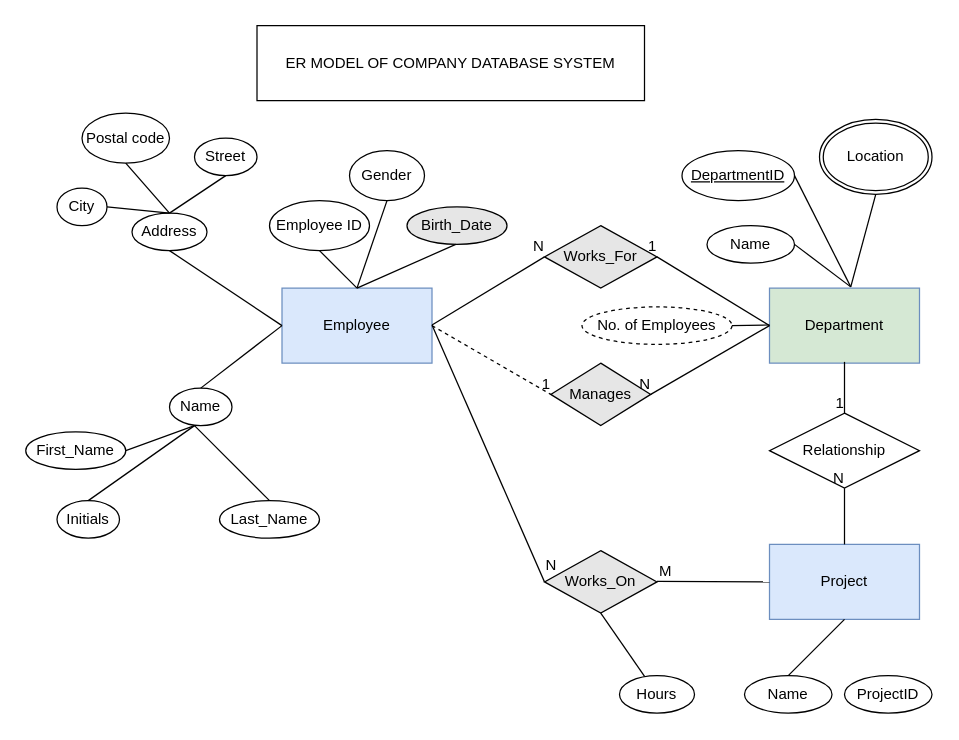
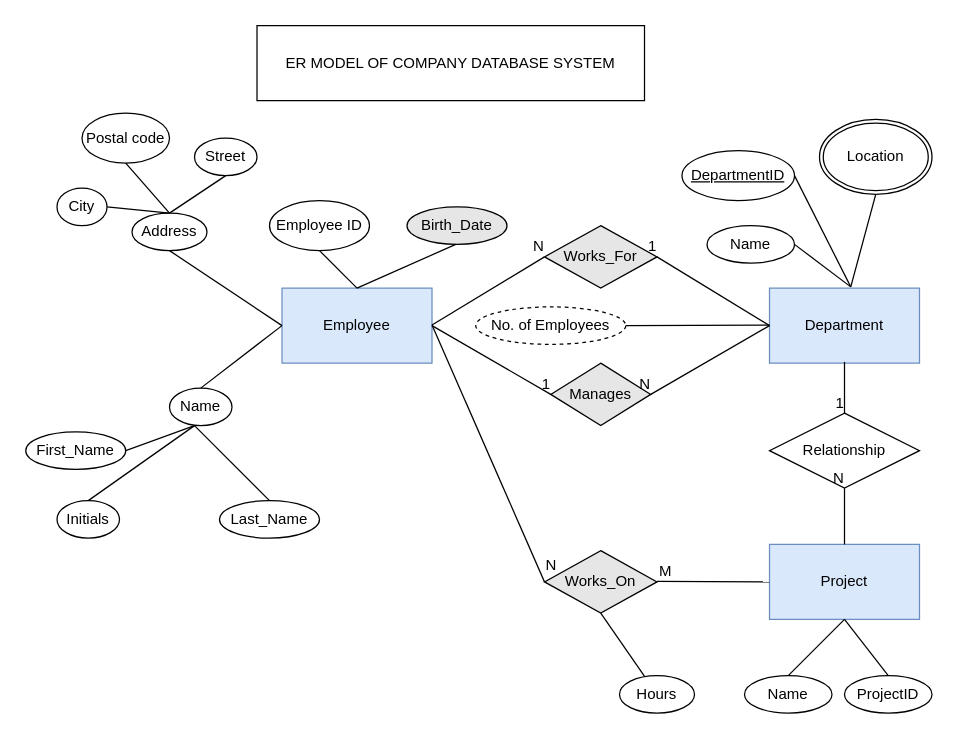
  <mxCell id="0" />
  <mxCell id="1" parent="0" />
  <mxCell id="2" value="Employee" style="rounded=0;whiteSpace=wrap;html=1;fillColor=#dae8fc;strokeColor=#6c8ebf;" vertex="1" parent="1"><mxGeometry x="225" y="230" width="120" height="60" as="geometry" /></mxCell>
- <mxCell id="3" value="Department" style="rounded=0;whiteSpace=wrap;html=1;fillColor=#d5e8d4;strokeColor=#6c8ebf;" vertex="1" parent="1"><mxGeometry x="615" y="230" width="120" height="60" as="geometry" /></mxCell>
+ <mxCell id="3" value="Department" style="rounded=0;whiteSpace=wrap;html=1;fillColor=#dae8fc;strokeColor=#6c8ebf;" vertex="1" parent="1"><mxGeometry x="615" y="230" width="120" height="60" as="geometry" /></mxCell>
  <mxCell id="4" value="Project" style="rounded=0;whiteSpace=wrap;html=1;fillColor=#dae8fc;strokeColor=#6c8ebf;" vertex="1" parent="1"><mxGeometry x="615" y="435" width="120" height="60" as="geometry" /></mxCell>
  <mxCell id="5" value="Employee ID" style="ellipse;whiteSpace=wrap;html=1;" vertex="1" parent="1"><mxGeometry x="215" y="160" width="80" height="40" as="geometry" /></mxCell>
- <mxCell id="6" value="Gender" style="ellipse;whiteSpace=wrap;html=1;" vertex="1" parent="1"><mxGeometry x="279" y="120" width="60" height="40" as="geometry" /></mxCell>
  <mxCell id="7" value="Birth_Date" style="ellipse;whiteSpace=wrap;html=1;fillColor=#e6e6e6;" vertex="1" parent="1"><mxGeometry x="325" y="165" width="80" height="30" as="geometry" /></mxCell>
- <mxCell id="8" value="" style="endArrow=none;html=1;rounded=0;exitX=0.5;exitY=0;exitDx=0;exitDy=0;entryX=0.5;entryY=1;entryDx=0;entryDy=0;" edge="1" parent="1" source="2" target="6"><mxGeometry width="50" height="50" relative="1" as="geometry"><mxPoint x="275" y="210" as="sourcePoint" /><mxPoint x="325" y="160" as="targetPoint" /></mxGeometry></mxCell>
  <mxCell id="9" value="" style="endArrow=none;html=1;rounded=0;" edge="1" parent="1"><mxGeometry width="50" height="50" relative="1" as="geometry"><mxPoint x="285" y="230" as="sourcePoint" /><mxPoint x="255" y="200" as="targetPoint" /></mxGeometry></mxCell>
  <mxCell id="10" value="" style="endArrow=none;html=1;rounded=0;exitX=0.5;exitY=0;exitDx=0;exitDy=0;" edge="1" parent="1" source="2"><mxGeometry width="50" height="50" relative="1" as="geometry"><mxPoint x="314" y="245" as="sourcePoint" /><mxPoint x="364" y="195" as="targetPoint" /></mxGeometry></mxCell>
  <mxCell id="11" value="Postal code" style="ellipse;whiteSpace=wrap;html=1;" vertex="1" parent="1"><mxGeometry x="65" y="90" width="70" height="40" as="geometry" /></mxCell>
  <mxCell id="12" value="Street" style="ellipse;whiteSpace=wrap;html=1;" vertex="1" parent="1"><mxGeometry x="155" y="110" width="50" height="30" as="geometry" /></mxCell>
  <mxCell id="13" value="City" style="ellipse;whiteSpace=wrap;html=1;" vertex="1" parent="1"><mxGeometry x="45" y="150" width="40" height="30" as="geometry" /></mxCell>
  <mxCell id="14" value="Address" style="ellipse;whiteSpace=wrap;html=1;" vertex="1" parent="1"><mxGeometry x="105" y="170" width="60" height="30" as="geometry" /></mxCell>
  <mxCell id="15" value="" style="endArrow=none;html=1;rounded=0;exitX=0.5;exitY=1;exitDx=0;exitDy=0;" edge="1" parent="1" source="14"><mxGeometry width="50" height="50" relative="1" as="geometry"><mxPoint x="175" y="310" as="sourcePoint" /><mxPoint x="225" y="260" as="targetPoint" /></mxGeometry></mxCell>
  <mxCell id="16" value="" style="endArrow=none;html=1;rounded=0;exitX=1;exitY=0.5;exitDx=0;exitDy=0;" edge="1" parent="1" source="13"><mxGeometry width="50" height="50" relative="1" as="geometry"><mxPoint x="85" y="220" as="sourcePoint" /><mxPoint x="135" y="170" as="targetPoint" /></mxGeometry></mxCell>
  <mxCell id="17" value="" style="endArrow=none;html=1;rounded=0;exitX=0.5;exitY=1;exitDx=0;exitDy=0;" edge="1" parent="1" source="11"><mxGeometry width="50" height="50" relative="1" as="geometry"><mxPoint x="85" y="220" as="sourcePoint" /><mxPoint x="135" y="170" as="targetPoint" /></mxGeometry></mxCell>
  <mxCell id="18" value="" style="endArrow=none;html=1;rounded=0;exitX=0.5;exitY=1;exitDx=0;exitDy=0;" edge="1" parent="1" source="12"><mxGeometry width="50" height="50" relative="1" as="geometry"><mxPoint x="85" y="220" as="sourcePoint" /><mxPoint x="135" y="170" as="targetPoint" /></mxGeometry></mxCell>
  <mxCell id="19" value="Name" style="ellipse;whiteSpace=wrap;html=1;" vertex="1" parent="1"><mxGeometry x="135" y="310" width="50" height="30" as="geometry" /></mxCell>
  <mxCell id="20" value="First_Name" style="ellipse;whiteSpace=wrap;html=1;" vertex="1" parent="1"><mxGeometry x="20" y="345" width="80" height="30" as="geometry" /></mxCell>
  <mxCell id="21" value="Last_Name" style="ellipse;whiteSpace=wrap;html=1;" vertex="1" parent="1"><mxGeometry x="175" y="400" width="80" height="30" as="geometry" /></mxCell>
  <mxCell id="22" value="Initials" style="ellipse;whiteSpace=wrap;html=1;" vertex="1" parent="1"><mxGeometry x="45" y="400" width="50" height="30" as="geometry" /></mxCell>
  <mxCell id="23" value="" style="endArrow=none;html=1;rounded=0;exitX=0.5;exitY=0;exitDx=0;exitDy=0;" edge="1" parent="1" source="19"><mxGeometry width="50" height="50" relative="1" as="geometry"><mxPoint x="175" y="320" as="sourcePoint" /><mxPoint x="225" y="260" as="targetPoint" /></mxGeometry></mxCell>
  <mxCell id="24" value="" style="endArrow=none;html=1;rounded=0;exitX=0.5;exitY=0;exitDx=0;exitDy=0;" edge="1" parent="1" source="22"><mxGeometry width="50" height="50" relative="1" as="geometry"><mxPoint x="105" y="390" as="sourcePoint" /><mxPoint x="155" y="340" as="targetPoint" /></mxGeometry></mxCell>
  <mxCell id="25" value="" style="endArrow=none;html=1;rounded=0;exitX=1;exitY=0.5;exitDx=0;exitDy=0;" edge="1" parent="1" source="20"><mxGeometry width="50" height="50" relative="1" as="geometry"><mxPoint x="105" y="390" as="sourcePoint" /><mxPoint x="155" y="340" as="targetPoint" /></mxGeometry></mxCell>
  <mxCell id="26" value="" style="endArrow=none;html=1;rounded=0;exitX=0.5;exitY=0;exitDx=0;exitDy=0;" edge="1" parent="1" source="21"><mxGeometry width="50" height="50" relative="1" as="geometry"><mxPoint x="105" y="390" as="sourcePoint" /><mxPoint x="155" y="340" as="targetPoint" /></mxGeometry></mxCell>
  <mxCell id="27" value="Works_For" style="rhombus;whiteSpace=wrap;html=1;fillColor=#E6E6E6;" vertex="1" parent="1"><mxGeometry x="435" y="180" width="90" height="50" as="geometry" /></mxCell>
  <mxCell id="28" value="Manages" style="rhombus;whiteSpace=wrap;html=1;fillColor=#E6E6E6;" vertex="1" parent="1"><mxGeometry x="440" y="290" width="80" height="50" as="geometry" /></mxCell>
- <mxCell id="29" value="No. of Employees" style="ellipse;whiteSpace=wrap;html=1;align=center;dashed=1;fillColor=#FFFFFF;" vertex="1" parent="1"><mxGeometry x="465" y="245" width="120" height="30" as="geometry" /></mxCell>
+ <mxCell id="29" value="No. of Employees" style="ellipse;whiteSpace=wrap;html=1;align=center;dashed=1;fillColor=#FFFFFF;" vertex="1" parent="1"><mxGeometry x="380" y="245" width="120" height="30" as="geometry" /></mxCell>
  <mxCell id="30" value="" style="endArrow=none;html=1;rounded=0;exitX=1;exitY=0.5;exitDx=0;exitDy=0;" edge="1" parent="1" source="29"><mxGeometry relative="1" as="geometry"><mxPoint x="595" y="260" as="sourcePoint" /><mxPoint x="615" y="259.5" as="targetPoint" /></mxGeometry></mxCell>
  <mxCell id="31" value="Name" style="ellipse;whiteSpace=wrap;html=1;align=center;fillColor=#FFFFFF;" vertex="1" parent="1"><mxGeometry x="565" y="180" width="70" height="30" as="geometry" /></mxCell>
  <mxCell id="32" value="&lt;u&gt;DepartmentID&lt;/u&gt;" style="ellipse;whiteSpace=wrap;html=1;align=center;fillColor=#FFFFFF;" vertex="1" parent="1"><mxGeometry x="545" y="120" width="90" height="40" as="geometry" /></mxCell>
  <mxCell id="33" value="Location" style="ellipse;shape=doubleEllipse;margin=3;whiteSpace=wrap;html=1;align=center;fillColor=#FFFFFF;" vertex="1" parent="1"><mxGeometry x="655" y="95" width="90" height="60" as="geometry" /></mxCell>
  <mxCell id="34" value="" style="endArrow=none;html=1;rounded=0;exitX=0.5;exitY=1;exitDx=0;exitDy=0;" edge="1" parent="1" source="33"><mxGeometry relative="1" as="geometry"><mxPoint x="520" y="229" as="sourcePoint" /><mxPoint x="680" y="229" as="targetPoint" /></mxGeometry></mxCell>
  <mxCell id="35" value="" style="endArrow=none;html=1;rounded=0;exitX=1;exitY=0.5;exitDx=0;exitDy=0;" edge="1" parent="1" source="32"><mxGeometry relative="1" as="geometry"><mxPoint x="520" y="229" as="sourcePoint" /><mxPoint x="680" y="229" as="targetPoint" /></mxGeometry></mxCell>
  <mxCell id="36" value="" style="endArrow=none;html=1;rounded=0;exitX=1;exitY=0.5;exitDx=0;exitDy=0;" edge="1" parent="1" source="31"><mxGeometry relative="1" as="geometry"><mxPoint x="520" y="229" as="sourcePoint" /><mxPoint x="680" y="229" as="targetPoint" /></mxGeometry></mxCell>
  <mxCell id="37" value="" style="endArrow=none;html=1;rounded=0;entryX=0;entryY=0.5;entryDx=0;entryDy=0;" edge="1" parent="1" target="27"><mxGeometry relative="1" as="geometry"><mxPoint x="345" y="259.5" as="sourcePoint" /><mxPoint x="505" y="259.5" as="targetPoint" /></mxGeometry></mxCell>
  <mxCell id="38" value="N" style="resizable=0;html=1;align=right;verticalAlign=bottom;fillColor=#FFFFFF;" connectable="0" vertex="1" parent="37"><mxGeometry x="1" relative="1" as="geometry" /></mxCell>
  <mxCell id="39" value="" style="endArrow=none;html=1;rounded=0;exitX=0;exitY=0.5;exitDx=0;exitDy=0;entryX=1;entryY=0.5;entryDx=0;entryDy=0;" edge="1" parent="1" source="3" target="27"><mxGeometry relative="1" as="geometry"><mxPoint x="375" y="290" as="sourcePoint" /><mxPoint x="535" y="290" as="targetPoint" /></mxGeometry></mxCell>
  <mxCell id="40" value="1" style="resizable=0;html=1;align=right;verticalAlign=bottom;fillColor=#FFFFFF;" connectable="0" vertex="1" parent="39"><mxGeometry x="1" relative="1" as="geometry" /></mxCell>
- <mxCell id="41" value="" style="endArrow=none;html=1;rounded=0;exitX=1;exitY=0.5;exitDx=0;exitDy=0;entryX=0;entryY=0.5;entryDx=0;entryDy=0;dashed=1;" edge="1" parent="1" source="2" target="28"><mxGeometry relative="1" as="geometry"><mxPoint x="375" y="290" as="sourcePoint" /><mxPoint x="535" y="290" as="targetPoint" /></mxGeometry></mxCell>
+ <mxCell id="41" value="" style="endArrow=none;html=1;rounded=0;exitX=1;exitY=0.5;exitDx=0;exitDy=0;entryX=0;entryY=0.5;entryDx=0;entryDy=0;" edge="1" parent="1" source="2" target="28"><mxGeometry relative="1" as="geometry"><mxPoint x="375" y="290" as="sourcePoint" /><mxPoint x="535" y="290" as="targetPoint" /></mxGeometry></mxCell>
  <mxCell id="42" value="1" style="resizable=0;html=1;align=right;verticalAlign=bottom;fillColor=#FFFFFF;" connectable="0" vertex="1" parent="41"><mxGeometry x="1" relative="1" as="geometry" /></mxCell>
  <mxCell id="43" value="" style="endArrow=none;html=1;rounded=0;entryX=1;entryY=0.5;entryDx=0;entryDy=0;" edge="1" parent="1" target="28"><mxGeometry relative="1" as="geometry"><mxPoint x="615" y="260" as="sourcePoint" /><mxPoint x="475" y="380" as="targetPoint" /></mxGeometry></mxCell>
  <mxCell id="44" value="N" style="resizable=0;html=1;align=right;verticalAlign=bottom;fillColor=#FFFFFF;" connectable="0" vertex="1" parent="43"><mxGeometry x="1" relative="1" as="geometry" /></mxCell>
  <mxCell id="45" value="Works_On" style="rhombus;whiteSpace=wrap;html=1;fillColor=#E6E6E6;" vertex="1" parent="1"><mxGeometry x="435" y="440" width="90" height="50" as="geometry" /></mxCell>
  <mxCell id="46" value="" style="endArrow=none;html=1;rounded=0;entryX=0;entryY=0.5;entryDx=0;entryDy=0;" edge="1" parent="1" target="45"><mxGeometry relative="1" as="geometry"><mxPoint x="345" y="259.5" as="sourcePoint" /><mxPoint x="505" y="259.5" as="targetPoint" /></mxGeometry></mxCell>
  <mxCell id="47" value="N" style="resizable=0;html=1;align=right;verticalAlign=bottom;fillColor=#FFFFFF;" connectable="0" vertex="1" parent="46"><mxGeometry x="1" relative="1" as="geometry"><mxPoint x="10" y="-5" as="offset" /></mxGeometry></mxCell>
  <mxCell id="48" value="" style="endArrow=none;html=1;rounded=0;" edge="1" parent="1"><mxGeometry relative="1" as="geometry"><mxPoint x="525" y="464.5" as="sourcePoint" /><mxPoint x="615" y="465" as="targetPoint" /></mxGeometry></mxCell>
  <mxCell id="49" value="M" style="resizable=0;html=1;align=left;verticalAlign=bottom;fillColor=#FFFFFF;" connectable="0" vertex="1" parent="48"><mxGeometry x="-1" relative="1" as="geometry" /></mxCell>
  <mxCell id="50" value="Relationship" style="shape=rhombus;perimeter=rhombusPerimeter;whiteSpace=wrap;html=1;align=center;fillColor=#FFFFFF;" vertex="1" parent="1"><mxGeometry x="615" y="330" width="120" height="60" as="geometry" /></mxCell>
  <mxCell id="51" value="" style="endArrow=none;html=1;rounded=0;entryX=0.5;entryY=0;entryDx=0;entryDy=0;" edge="1" parent="1" target="50"><mxGeometry relative="1" as="geometry"><mxPoint x="675" y="289" as="sourcePoint" /><mxPoint x="835" y="289" as="targetPoint" /></mxGeometry></mxCell>
  <mxCell id="52" value="1" style="resizable=0;html=1;align=right;verticalAlign=bottom;fillColor=#FFFFFF;" connectable="0" vertex="1" parent="51"><mxGeometry x="1" relative="1" as="geometry" /></mxCell>
  <mxCell id="53" value="" style="endArrow=none;html=1;rounded=0;entryX=0.5;entryY=1;entryDx=0;entryDy=0;exitX=0.5;exitY=0;exitDx=0;exitDy=0;" edge="1" parent="1" source="4" target="50"><mxGeometry relative="1" as="geometry"><mxPoint x="675" y="430" as="sourcePoint" /><mxPoint x="815" y="414.5" as="targetPoint" /></mxGeometry></mxCell>
  <mxCell id="54" value="N" style="resizable=0;html=1;align=right;verticalAlign=bottom;fillColor=#FFFFFF;" connectable="0" vertex="1" parent="53"><mxGeometry x="1" relative="1" as="geometry" /></mxCell>
  <mxCell id="55" value="" style="endArrow=none;html=1;rounded=0;exitX=0.5;exitY=1;exitDx=0;exitDy=0;" edge="1" parent="1" source="45" target="56"><mxGeometry relative="1" as="geometry"><mxPoint x="475" y="510" as="sourcePoint" /><mxPoint x="635" y="510" as="targetPoint" /></mxGeometry></mxCell>
  <mxCell id="56" value="Hours" style="ellipse;whiteSpace=wrap;html=1;align=center;fillColor=#FFFFFF;" vertex="1" parent="1"><mxGeometry x="495" y="540" width="60" height="30" as="geometry" /></mxCell>
  <mxCell id="57" value="Name" style="ellipse;whiteSpace=wrap;html=1;align=center;fillColor=#FFFFFF;" vertex="1" parent="1"><mxGeometry x="595" y="540" width="70" height="30" as="geometry" /></mxCell>
  <mxCell id="58" value="ProjectID" style="ellipse;whiteSpace=wrap;html=1;align=center;fillColor=#FFFFFF;" vertex="1" parent="1"><mxGeometry x="675" y="540" width="70" height="30" as="geometry" /></mxCell>
  <mxCell id="59" value="" style="endArrow=none;html=1;rounded=0;exitX=0.5;exitY=0;exitDx=0;exitDy=0;entryX=0.5;entryY=1;entryDx=0;entryDy=0;" edge="1" parent="1" source="57" target="4"><mxGeometry relative="1" as="geometry"><mxPoint x="520" y="510" as="sourcePoint" /><mxPoint x="680" y="510" as="targetPoint" /></mxGeometry></mxCell>
+ <mxCell id="60" value="" style="endArrow=none;html=1;rounded=0;entryX=0.5;entryY=0;entryDx=0;entryDy=0;exitX=0.5;exitY=1;exitDx=0;exitDy=0;" edge="1" parent="1" source="4" target="58"><mxGeometry relative="1" as="geometry"><mxPoint x="675" y="500" as="sourcePoint" /><mxPoint x="835" y="495" as="targetPoint" /></mxGeometry></mxCell>
  <mxCell id="61" value="ER MODEL OF COMPANY DATABASE SYSTEM" style="rounded=0;whiteSpace=wrap;html=1;fillColor=#FFFFFF;" vertex="1" parent="1"><mxGeometry x="205" y="20" width="310" height="60" as="geometry" /></mxCell>
